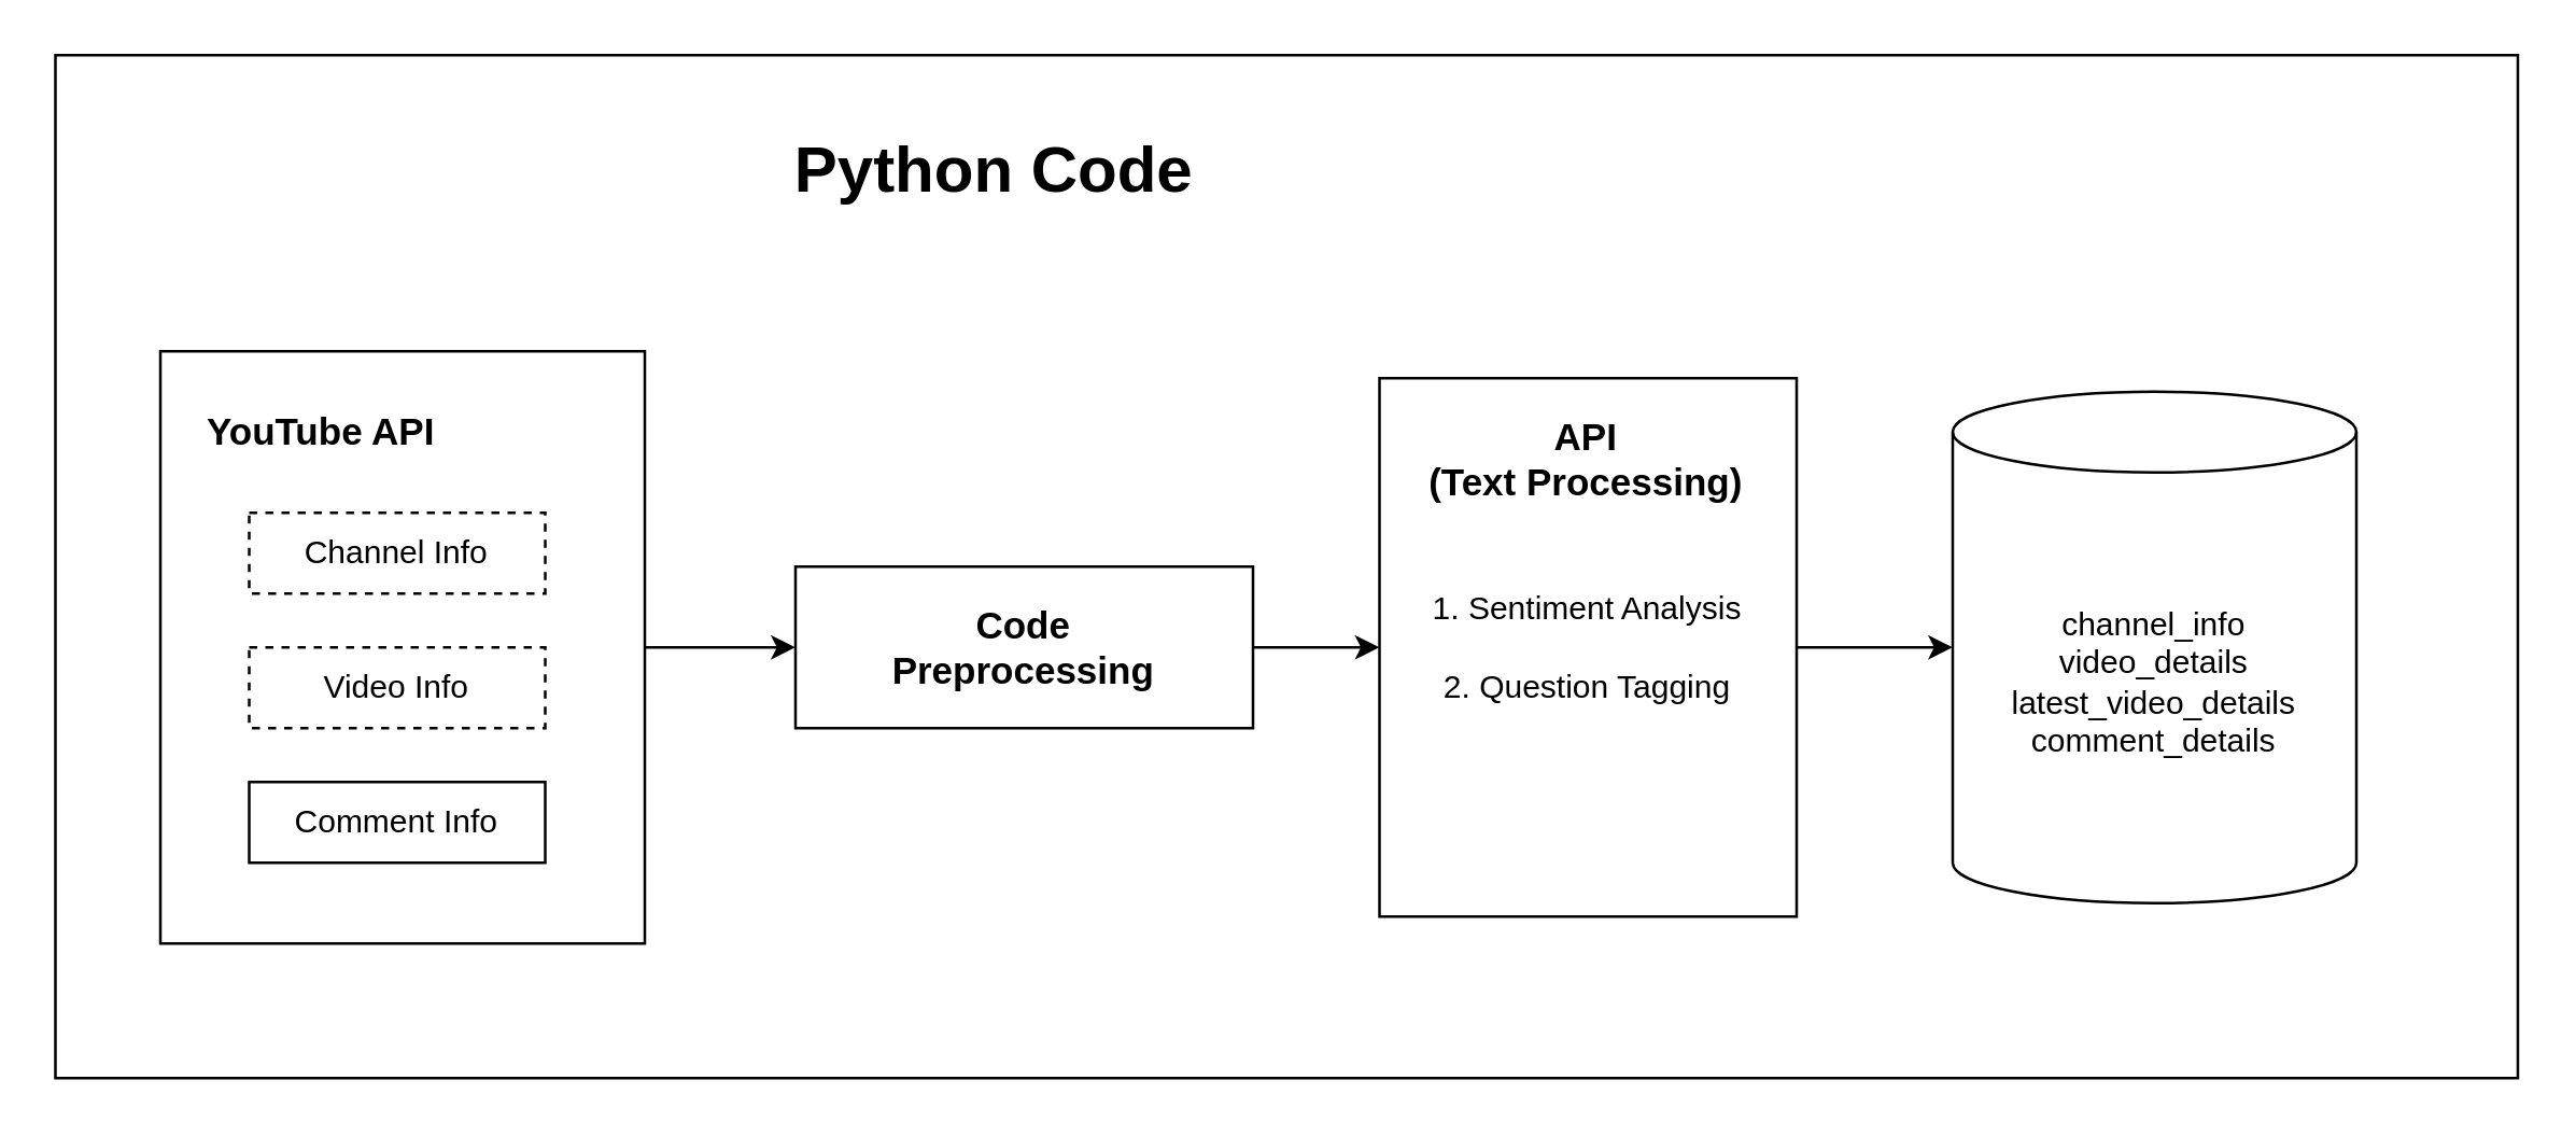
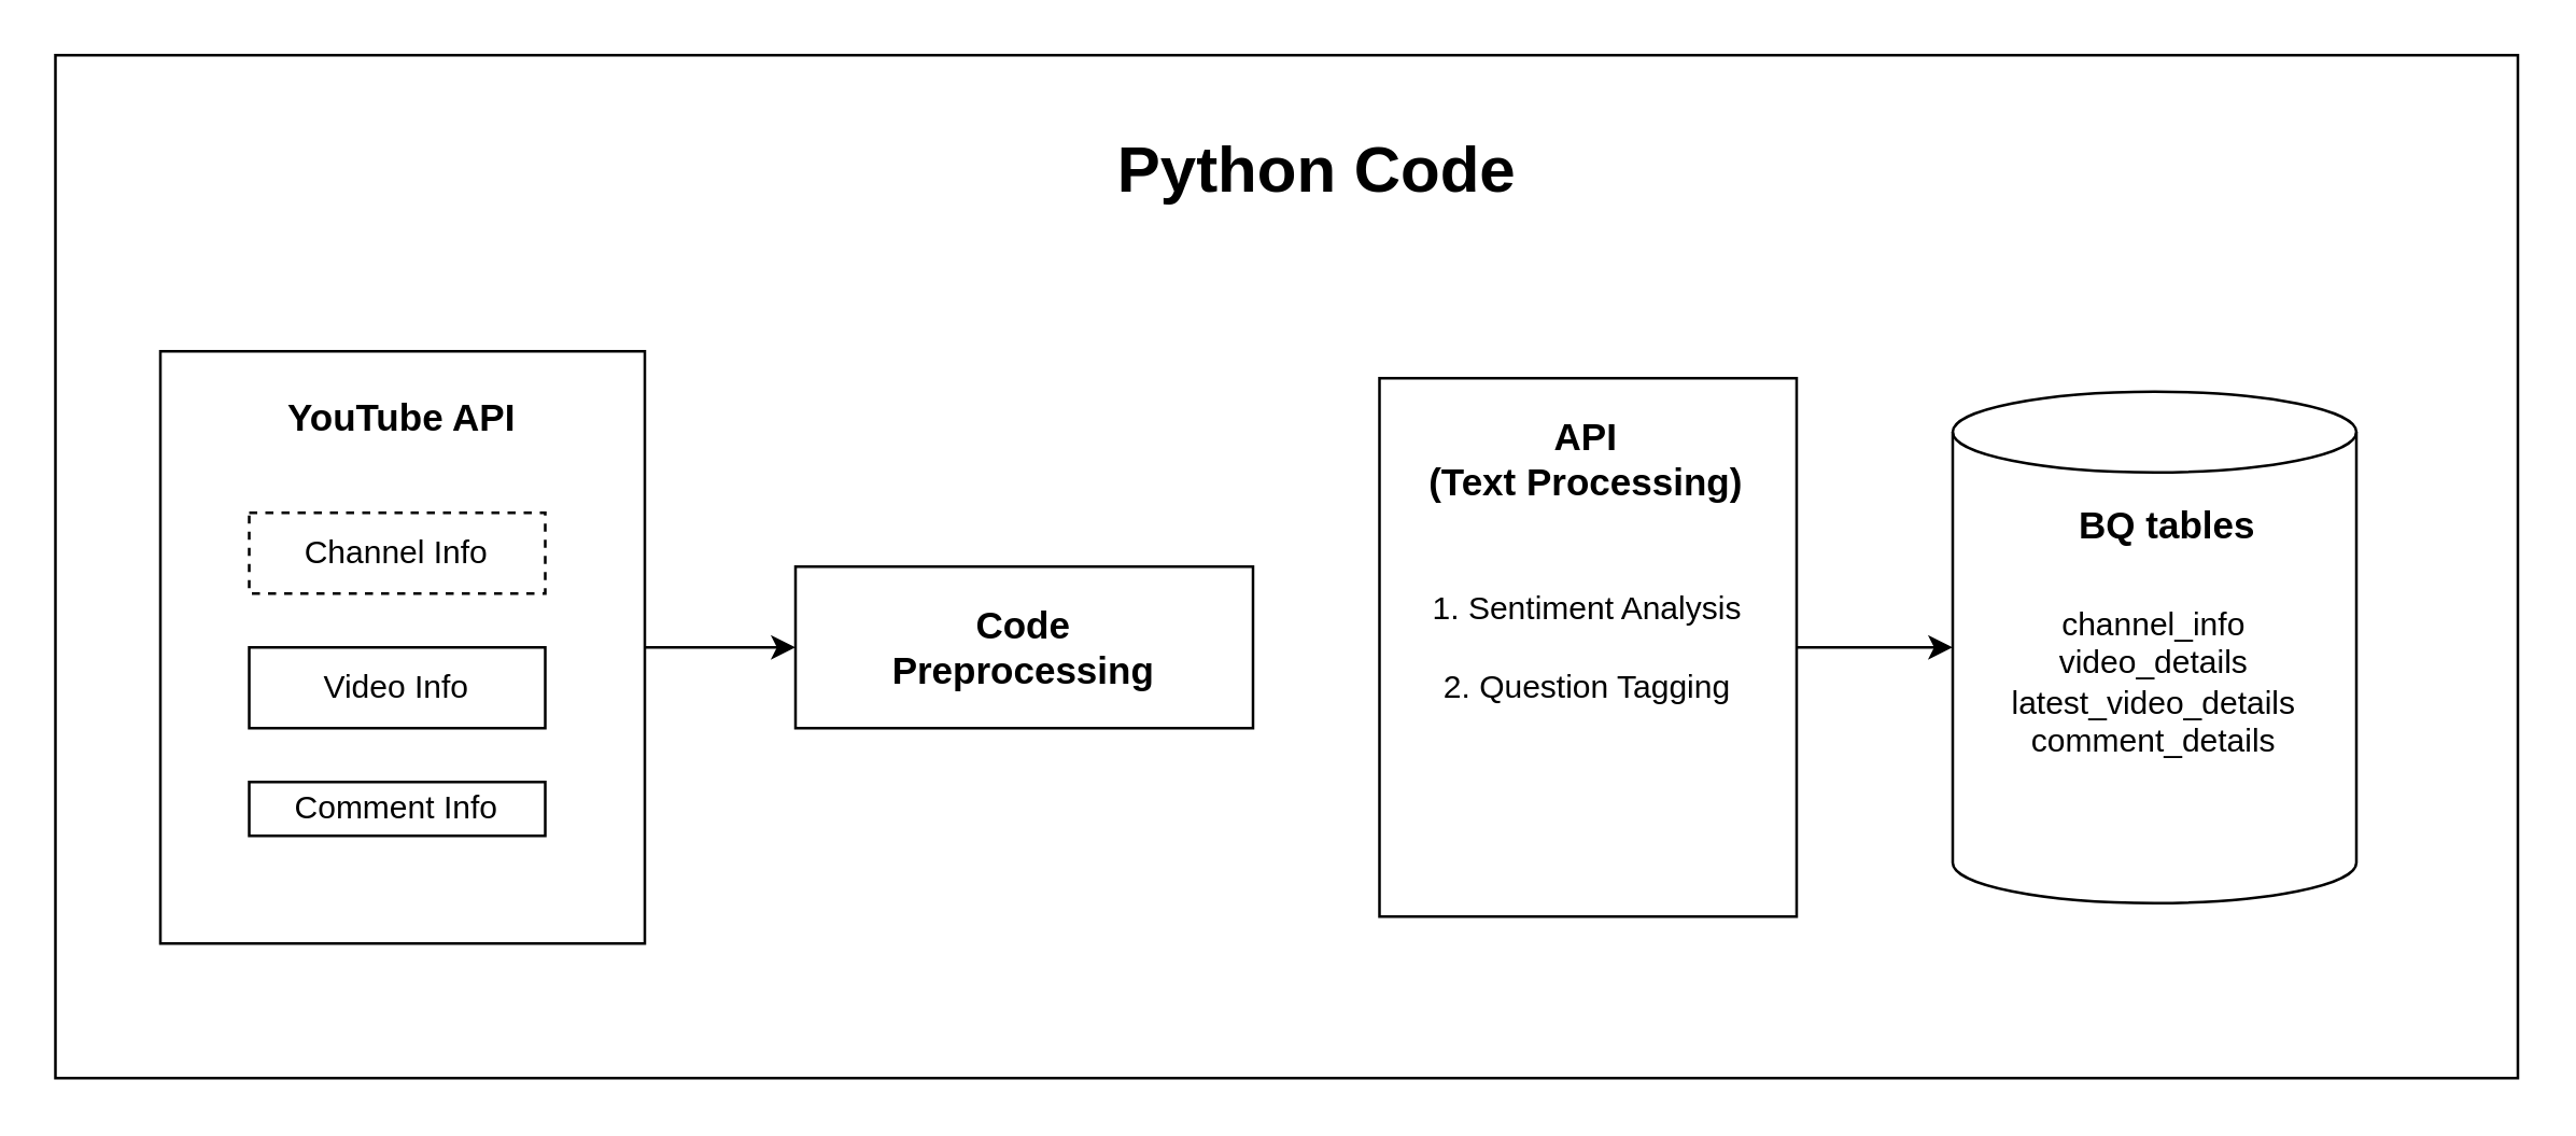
  <mxCell id="0" />
  <mxCell id="1" parent="0" />
  <mxCell id="2" value="" style="rounded=0;whiteSpace=wrap;html=1;" vertex="1" parent="1"><mxGeometry x="20" y="20" width="915" height="380" as="geometry" /></mxCell>
  <mxCell id="3" style="edgeStyle=orthogonalEdgeStyle;rounded=0;orthogonalLoop=1;jettySize=auto;html=1;exitX=1;exitY=0.5;exitDx=0;exitDy=0;entryX=0;entryY=0.5;entryDx=0;entryDy=0;" edge="1" parent="1" source="4" target="11"><mxGeometry relative="1" as="geometry" /></mxCell>
  <mxCell id="4" value="" style="rounded=0;whiteSpace=wrap;html=1;" vertex="1" parent="1"><mxGeometry x="59" y="130" width="180" height="220" as="geometry" /></mxCell>
- <mxCell id="5" value="&lt;h1&gt;Python Code&lt;/h1&gt;" style="text;html=1;strokeColor=none;fillColor=none;spacing=5;spacingTop=-20;whiteSpace=wrap;overflow=hidden;rounded=0;align=center;" vertex="1" parent="1"><mxGeometry x="209" y="43" width="320" height="40" as="geometry" /></mxCell>
- <mxCell id="6" value="YouTube API" style="text;html=1;strokeColor=none;fillColor=none;align=center;verticalAlign=middle;whiteSpace=wrap;rounded=0;fontSize=14;fontStyle=1" vertex="1" parent="1"><mxGeometry x="69" y="145" width="100" height="30" as="geometry" /></mxCell>
+ <mxCell id="5" value="&lt;h1&gt;Python Code&lt;/h1&gt;" style="text;html=1;strokeColor=none;fillColor=none;spacing=5;spacingTop=-20;whiteSpace=wrap;overflow=hidden;rounded=0;align=center;" vertex="1" parent="1"><mxGeometry x="329" y="43" width="320" height="40" as="geometry" /></mxCell>
+ <mxCell id="6" value="YouTube API" style="text;html=1;strokeColor=none;fillColor=none;align=center;verticalAlign=middle;whiteSpace=wrap;rounded=0;fontSize=14;fontStyle=1" vertex="1" parent="1"><mxGeometry x="99" y="140" width="100" height="30" as="geometry" /></mxCell>
  <mxCell id="7" value="Channel Info" style="rounded=0;whiteSpace=wrap;html=1;dashed=1;" vertex="1" parent="1"><mxGeometry x="92" y="190" width="110" height="30" as="geometry" /></mxCell>
- <mxCell id="8" value="Video Info" style="rounded=0;whiteSpace=wrap;html=1;dashed=1;" vertex="1" parent="1"><mxGeometry x="92" y="240" width="110" height="30" as="geometry" /></mxCell>
- <mxCell id="9" value="Comment Info" style="rounded=0;whiteSpace=wrap;html=1;" vertex="1" parent="1"><mxGeometry x="92" y="290" width="110" height="30" as="geometry" /></mxCell>
- <mxCell id="10" style="edgeStyle=orthogonalEdgeStyle;rounded=0;orthogonalLoop=1;jettySize=auto;html=1;exitX=1;exitY=0.5;exitDx=0;exitDy=0;entryX=0;entryY=0.5;entryDx=0;entryDy=0;" edge="1" parent="1" source="11" target="13"><mxGeometry relative="1" as="geometry" /></mxCell>
+ <mxCell id="8" value="Video Info" style="rounded=0;whiteSpace=wrap;html=1;" vertex="1" parent="1"><mxGeometry x="92" y="240" width="110" height="30" as="geometry" /></mxCell>
+ <mxCell id="9" value="Comment Info" style="rounded=0;whiteSpace=wrap;html=1;" vertex="1" parent="1"><mxGeometry x="92" y="290" width="110" height="20" as="geometry" /></mxCell>
  <mxCell id="11" value="&lt;b&gt;&lt;font style=&quot;font-size: 14px;&quot;&gt;Code &lt;br&gt;Preprocessing&lt;/font&gt;&lt;/b&gt;" style="rounded=0;whiteSpace=wrap;html=1;" vertex="1" parent="1"><mxGeometry x="295" y="210" width="170" height="60" as="geometry" /></mxCell>
  <mxCell id="12" style="edgeStyle=orthogonalEdgeStyle;rounded=0;orthogonalLoop=1;jettySize=auto;html=1;exitX=1;exitY=0.5;exitDx=0;exitDy=0;" edge="1" parent="1" source="13" target="15"><mxGeometry relative="1" as="geometry" /></mxCell>
  <mxCell id="13" value="1. Sentiment Analysis&lt;br&gt;&lt;br&gt;2. Question Tagging&lt;br&gt;&lt;div style=&quot;text-align: left;&quot;&gt;&lt;/div&gt;" style="rounded=0;whiteSpace=wrap;html=1;" vertex="1" parent="1"><mxGeometry x="512" y="140" width="155" height="200" as="geometry" /></mxCell>
  <mxCell id="14" value="API&lt;br&gt;(Text Processing)" style="text;html=1;strokeColor=none;fillColor=none;align=center;verticalAlign=middle;whiteSpace=wrap;rounded=0;fontSize=14;fontStyle=1" vertex="1" parent="1"><mxGeometry x="529" y="140" width="120" height="60" as="geometry" /></mxCell>
  <mxCell id="15" value="channel_info&lt;br style=&quot;border-color: var(--border-color);&quot;&gt;video_details&lt;br style=&quot;border-color: var(--border-color);&quot;&gt;latest_video_details&lt;br style=&quot;border-color: var(--border-color);&quot;&gt;comment_details" style="shape=cylinder3;whiteSpace=wrap;html=1;boundedLbl=1;backgroundOutline=1;size=15;" vertex="1" parent="1"><mxGeometry x="725" y="145" width="150" height="190" as="geometry" /></mxCell>
+ <mxCell id="16" value="BQ tables" style="text;html=1;strokeColor=none;fillColor=none;align=center;verticalAlign=middle;whiteSpace=wrap;rounded=0;fontSize=14;fontStyle=1" vertex="1" parent="1"><mxGeometry x="755" y="180" width="100" height="30" as="geometry" /></mxCell>
